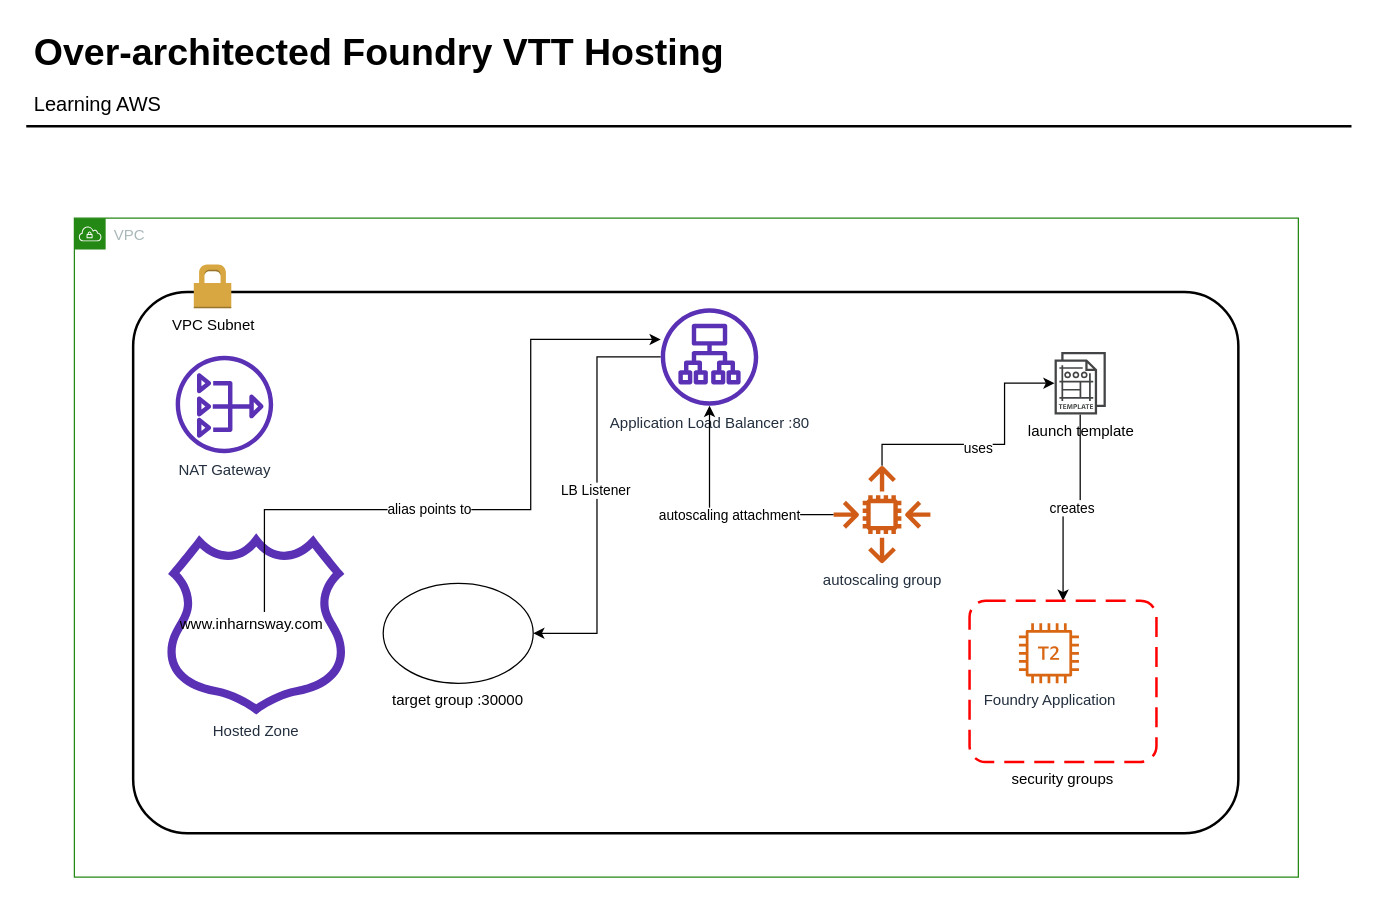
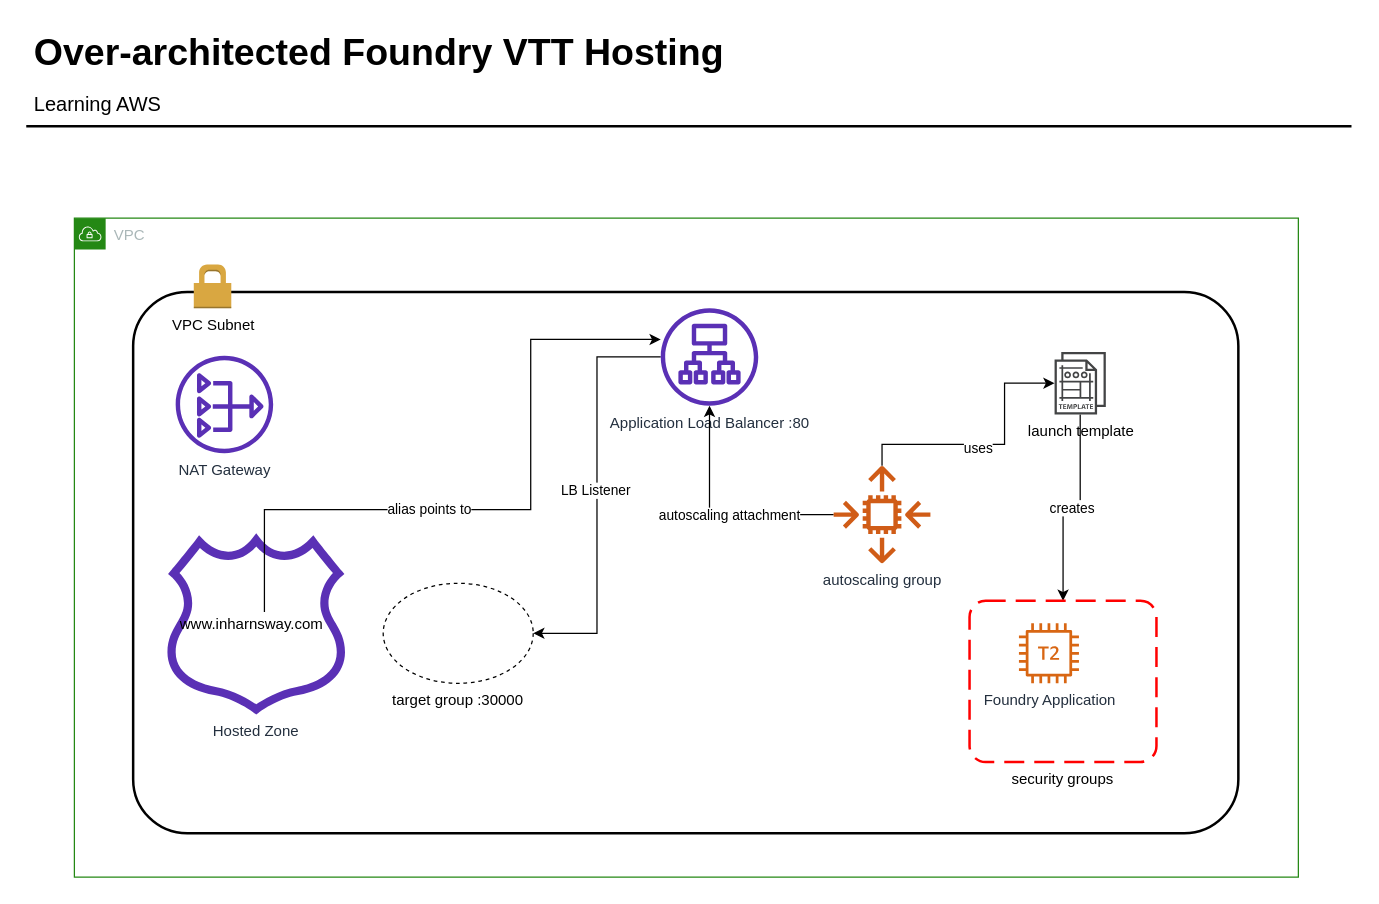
  <mxCell id="0" />
  <mxCell id="1" parent="0" />
  <mxCell id="2" value="VPC" style="points=[[0,0],[0.25,0],[0.5,0],[0.75,0],[1,0],[1,0.25],[1,0.5],[1,0.75],[1,1],[0.75,1],[0.5,1],[0.25,1],[0,1],[0,0.75],[0,0.5],[0,0.25]];outlineConnect=0;gradientColor=none;html=1;whiteSpace=wrap;fontSize=12;fontStyle=0;shape=mxgraph.aws4.group;grIcon=mxgraph.aws4.group_vpc;strokeColor=#248814;fillColor=none;verticalAlign=top;align=left;spacingLeft=30;fontColor=#AAB7B8;dashed=0;" vertex="1" parent="1"><mxGeometry x="59" y="174" width="979" height="527" as="geometry" /></mxCell>
  <mxCell id="3" value="" style="rounded=1;arcSize=10;dashed=0;fillColor=none;gradientColor=none;strokeWidth=2;" vertex="1" parent="1"><mxGeometry x="106" y="233" width="884" height="433" as="geometry" /></mxCell>
  <mxCell id="4" value="Over-architected Foundry VTT Hosting" style="text;html=1;resizable=0;points=[];autosize=1;align=left;verticalAlign=top;spacingTop=-4;fontSize=30;fontStyle=1" parent="1" vertex="1"><mxGeometry x="24.5" y="20.5" width="562" height="36" as="geometry" /></mxCell>
  <mxCell id="5" value="Learning AWS" style="text;html=1;resizable=0;points=[];autosize=1;align=left;verticalAlign=top;spacingTop=-4;fontSize=16;" parent="1" vertex="1"><mxGeometry x="24.5" y="70.5" width="112" height="19" as="geometry" /></mxCell>
  <mxCell id="6" value="" style="line;strokeWidth=2;html=1;fontSize=14;" parent="1" vertex="1"><mxGeometry x="20.5" y="95.5" width="1060" height="10" as="geometry" /></mxCell>
  <mxCell id="7" value="Hosted Zone" style="outlineConnect=0;fontColor=#232F3E;gradientColor=none;fillColor=#5A30B5;strokeColor=none;dashed=0;verticalLabelPosition=bottom;verticalAlign=top;align=center;html=1;fontSize=12;fontStyle=0;aspect=fixed;pointerEvents=1;shape=mxgraph.aws4.hosted_zone;" vertex="1" parent="1"><mxGeometry x="131" y="426" width="146.88" height="145" as="geometry" /></mxCell>
  <mxCell id="8" value="NAT Gateway" style="outlineConnect=0;fontColor=#232F3E;gradientColor=none;fillColor=#5A30B5;strokeColor=none;dashed=0;verticalLabelPosition=bottom;verticalAlign=top;align=center;html=1;fontSize=12;fontStyle=0;aspect=fixed;pointerEvents=1;shape=mxgraph.aws4.nat_gateway;" vertex="1" parent="1"><mxGeometry x="140" y="284" width="78" height="78" as="geometry" /></mxCell>
  <mxCell id="9" style="edgeStyle=orthogonalEdgeStyle;rounded=0;orthogonalLoop=1;jettySize=auto;html=1;entryX=1;entryY=0.5;entryDx=0;entryDy=0;" edge="1" parent="1" source="11" target="13"><mxGeometry relative="1" as="geometry" /></mxCell>
  <mxCell id="10" value="LB Listener" style="edgeLabel;html=1;align=center;verticalAlign=middle;resizable=0;points=[];" vertex="1" connectable="0" parent="9"><mxGeometry x="-0.026" y="-2" relative="1" as="geometry"><mxPoint as="offset" /></mxGeometry></mxCell>
  <mxCell id="11" value="Application Load Balancer :80" style="outlineConnect=0;fontColor=#232F3E;gradientColor=none;fillColor=#5A30B5;strokeColor=none;dashed=0;verticalLabelPosition=bottom;verticalAlign=top;align=center;html=1;fontSize=12;fontStyle=0;aspect=fixed;pointerEvents=1;shape=mxgraph.aws4.application_load_balancer;" vertex="1" parent="1"><mxGeometry x="528" y="246" width="78" height="78" as="geometry" /></mxCell>
  <mxCell id="12" value="VPC Subnet" style="dashed=0;html=1;shape=mxgraph.aws3.permissions;fillColor=#D9A741;gradientColor=none;dashed=0;labelPosition=center;verticalLabelPosition=bottom;align=center;verticalAlign=top;" vertex="1" parent="1"><mxGeometry x="154.5" y="211" width="30" height="35" as="geometry" /></mxCell>
- <mxCell id="13" value="target group :30000" style="ellipse;whiteSpace=wrap;html=1;align=center;labelPosition=center;verticalLabelPosition=bottom;verticalAlign=top;" vertex="1" parent="1"><mxGeometry x="306" y="466" width="120" height="80" as="geometry" /></mxCell>
+ <mxCell id="13" value="target group :30000" style="ellipse;whiteSpace=wrap;html=1;align=center;labelPosition=center;verticalLabelPosition=bottom;verticalAlign=top;dashed=1;" vertex="1" parent="1"><mxGeometry x="306" y="466" width="120" height="80" as="geometry" /></mxCell>
  <mxCell id="14" value="creates" style="edgeStyle=orthogonalEdgeStyle;rounded=0;orthogonalLoop=1;jettySize=auto;html=1;" edge="1" parent="1" source="15" target="17"><mxGeometry relative="1" as="geometry" /></mxCell>
  <mxCell id="15" value="launch template" style="pointerEvents=1;shadow=0;dashed=0;html=1;strokeColor=none;fillColor=#434445;aspect=fixed;labelPosition=center;verticalLabelPosition=bottom;verticalAlign=top;align=center;outlineConnect=0;shape=mxgraph.vvd.template;" vertex="1" parent="1"><mxGeometry x="843" y="281" width="41" height="50" as="geometry" /></mxCell>
  <mxCell id="16" value="" style="group" vertex="1" connectable="0" parent="1"><mxGeometry x="775" y="480" width="149.5" height="129" as="geometry" /></mxCell>
  <mxCell id="17" value="security groups" style="rounded=1;arcSize=10;dashed=1;strokeColor=#ff0000;fillColor=none;gradientColor=none;dashPattern=8 4;strokeWidth=2;align=center;labelPosition=center;verticalLabelPosition=bottom;verticalAlign=top;" vertex="1" parent="16"><mxGeometry width="149.5" height="129" as="geometry" /></mxCell>
  <mxCell id="18" value="Foundry Application" style="outlineConnect=0;fontColor=#232F3E;gradientColor=none;fillColor=#D86613;strokeColor=none;dashed=0;verticalLabelPosition=bottom;verticalAlign=top;align=center;html=1;fontSize=12;fontStyle=0;aspect=fixed;pointerEvents=1;shape=mxgraph.aws4.t2_instance;" vertex="1" parent="16"><mxGeometry x="39.5" y="18" width="48" height="48" as="geometry" /></mxCell>
  <mxCell id="19" style="edgeStyle=orthogonalEdgeStyle;rounded=0;orthogonalLoop=1;jettySize=auto;html=1;" edge="1" parent="1" source="23" target="15"><mxGeometry relative="1" as="geometry"><Array as="points"><mxPoint x="705" y="355" /><mxPoint x="803" y="355" /><mxPoint x="803" y="306" /></Array></mxGeometry></mxCell>
  <mxCell id="20" value="uses" style="edgeLabel;html=1;align=center;verticalAlign=middle;resizable=0;points=[];" vertex="1" connectable="0" parent="19"><mxGeometry x="-0.088" y="-2" relative="1" as="geometry"><mxPoint as="offset" /></mxGeometry></mxCell>
  <mxCell id="21" style="edgeStyle=orthogonalEdgeStyle;rounded=0;orthogonalLoop=1;jettySize=auto;html=1;" edge="1" parent="1" source="23" target="11"><mxGeometry relative="1" as="geometry" /></mxCell>
  <mxCell id="22" value="autoscaling attachment" style="edgeLabel;html=1;align=center;verticalAlign=middle;resizable=0;points=[];" vertex="1" connectable="0" parent="21"><mxGeometry x="-0.15" relative="1" as="geometry"><mxPoint x="-5" as="offset" /></mxGeometry></mxCell>
  <mxCell id="23" value="autoscaling group" style="outlineConnect=0;fontColor=#232F3E;gradientColor=none;fillColor=#D05C17;strokeColor=none;dashed=0;verticalLabelPosition=bottom;verticalAlign=top;align=center;html=1;fontSize=12;fontStyle=0;aspect=fixed;pointerEvents=1;shape=mxgraph.aws4.auto_scaling2;" vertex="1" parent="1"><mxGeometry x="666" y="372" width="78" height="78" as="geometry" /></mxCell>
  <mxCell id="24" style="edgeStyle=orthogonalEdgeStyle;rounded=0;orthogonalLoop=1;jettySize=auto;html=1;exitX=0.75;exitY=0;exitDx=0;exitDy=0;" edge="1" parent="1" source="26" target="11"><mxGeometry relative="1" as="geometry"><Array as="points"><mxPoint x="211" y="407" /><mxPoint x="424" y="407" /><mxPoint x="424" y="271" /></Array></mxGeometry></mxCell>
  <mxCell id="25" value="alias points to" style="edgeLabel;html=1;align=center;verticalAlign=middle;resizable=0;points=[];" vertex="1" connectable="0" parent="24"><mxGeometry x="-0.204" y="1" relative="1" as="geometry"><mxPoint as="offset" /></mxGeometry></mxCell>
  <mxCell id="26" value="www.inharnsway.com" style="text;html=1;strokeColor=none;fillColor=none;align=center;verticalAlign=middle;whiteSpace=wrap;rounded=0;" vertex="1" parent="1"><mxGeometry x="181" y="489" width="40" height="20" as="geometry" /></mxCell>
